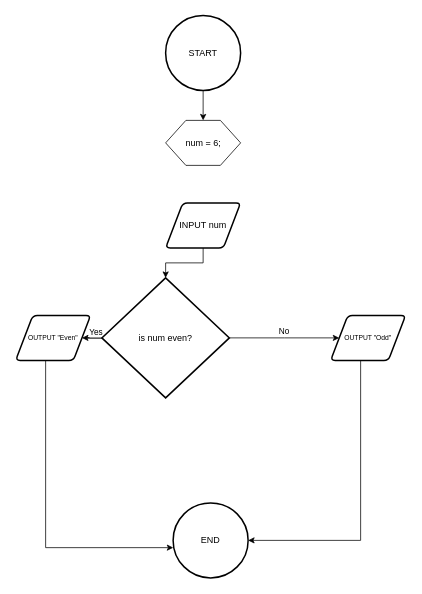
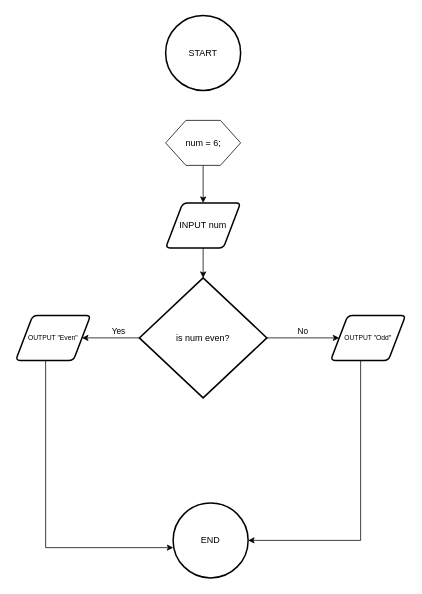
  <mxCell id="0" />
  <mxCell id="1" parent="0" />
- <mxCell id="2" value="" style="edgeStyle=orthogonalEdgeStyle;rounded=0;orthogonalLoop=1;jettySize=auto;html=1;fontSize=9;" edge="1" parent="1" source="3" target="5"><mxGeometry relative="1" as="geometry" /></mxCell>
  <mxCell id="3" value="START" style="strokeWidth=2;html=1;shape=mxgraph.flowchart.start_2;whiteSpace=wrap;" vertex="1" parent="1"><mxGeometry x="220" y="20" width="100" height="100" as="geometry" /></mxCell>
+ <mxCell id="4" value="" style="edgeStyle=orthogonalEdgeStyle;rounded=0;orthogonalLoop=1;jettySize=auto;html=1;fontSize=9;" edge="1" parent="1" source="5" target="7"><mxGeometry relative="1" as="geometry" /></mxCell>
  <mxCell id="5" value="num = 6;" style="verticalLabelPosition=middle;verticalAlign=middle;html=1;shape=hexagon;perimeter=hexagonPerimeter2;arcSize=6;size=0.27;labelPosition=center;align=center;" vertex="1" parent="1"><mxGeometry x="220" y="160" width="100" height="60" as="geometry" /></mxCell>
  <mxCell id="6" value="" style="edgeStyle=orthogonalEdgeStyle;rounded=0;orthogonalLoop=1;jettySize=auto;html=1;fontSize=9;" edge="1" parent="1" source="7" target="11"><mxGeometry relative="1" as="geometry" /></mxCell>
  <mxCell id="7" value="INPUT num" style="shape=parallelogram;html=1;strokeWidth=2;perimeter=parallelogramPerimeter;whiteSpace=wrap;rounded=1;arcSize=12;size=0.23;" vertex="1" parent="1"><mxGeometry x="220" y="270" width="100" height="60" as="geometry" /></mxCell>
  <mxCell id="8" style="edgeStyle=orthogonalEdgeStyle;rounded=0;orthogonalLoop=1;jettySize=auto;html=1;labelPosition=left;verticalLabelPosition=top;align=right;verticalAlign=bottom;" edge="1" parent="1" source="11" target="13"><mxGeometry relative="1" as="geometry"><mxPoint x="50" y="450" as="targetPoint" /></mxGeometry></mxCell>
  <mxCell id="9" value="Yes" style="edgeLabel;html=1;align=center;verticalAlign=bottom;resizable=0;points=[];" vertex="1" connectable="0" parent="8"><mxGeometry x="-0.224" y="-1" relative="1" as="geometry"><mxPoint x="1" as="offset" /></mxGeometry></mxCell>
  <mxCell id="10" value="No" style="edgeStyle=orthogonalEdgeStyle;rounded=0;orthogonalLoop=1;jettySize=auto;html=1;verticalAlign=bottom;" edge="1" parent="1" source="11"><mxGeometry relative="1" as="geometry"><mxPoint x="451.5" y="450" as="targetPoint" /></mxGeometry></mxCell>
- <mxCell id="11" value="is num even?" style="strokeWidth=2;html=1;shape=mxgraph.flowchart.decision;whiteSpace=wrap;" vertex="1" parent="1"><mxGeometry x="135" y="370" width="170" height="160" as="geometry" /></mxCell>
+ <mxCell id="11" value="is num even?" style="strokeWidth=2;html=1;shape=mxgraph.flowchart.decision;whiteSpace=wrap;" vertex="1" parent="1"><mxGeometry x="185" y="370" width="170" height="160" as="geometry" /></mxCell>
  <mxCell id="12" style="edgeStyle=orthogonalEdgeStyle;rounded=0;orthogonalLoop=1;jettySize=auto;html=1;entryX=0.002;entryY=0.597;entryDx=0;entryDy=0;entryPerimeter=0;fontSize=9;" edge="1" parent="1" source="13" target="16"><mxGeometry relative="1" as="geometry"><Array as="points"><mxPoint x="60" y="730" /></Array></mxGeometry></mxCell>
  <mxCell id="13" value="OUTPUT &quot;Even&quot;" style="shape=parallelogram;html=1;strokeWidth=2;perimeter=parallelogramPerimeter;whiteSpace=wrap;rounded=1;arcSize=12;size=0.23;fontSize=9;" vertex="1" parent="1"><mxGeometry x="20" y="420" width="100" height="60" as="geometry" /></mxCell>
  <mxCell id="14" style="edgeStyle=orthogonalEdgeStyle;rounded=0;orthogonalLoop=1;jettySize=auto;html=1;fontSize=9;entryX=1;entryY=0.5;entryDx=0;entryDy=0;entryPerimeter=0;" edge="1" parent="1" source="15" target="16"><mxGeometry relative="1" as="geometry"><mxPoint x="490" y="740" as="targetPoint" /><Array as="points"><mxPoint x="480" y="720" /></Array></mxGeometry></mxCell>
  <mxCell id="15" value="OUTPUT &quot;Odd&quot;" style="shape=parallelogram;html=1;strokeWidth=2;perimeter=parallelogramPerimeter;whiteSpace=wrap;rounded=1;arcSize=12;size=0.23;fontSize=9;" vertex="1" parent="1"><mxGeometry x="440" y="420" width="100" height="60" as="geometry" /></mxCell>
  <mxCell id="16" value="END" style="strokeWidth=2;html=1;shape=mxgraph.flowchart.start_2;whiteSpace=wrap;" vertex="1" parent="1"><mxGeometry x="230" y="670" width="100" height="100" as="geometry" /></mxCell>
